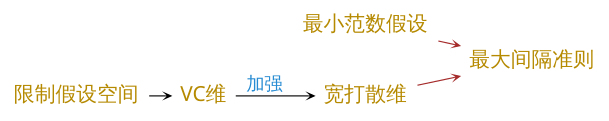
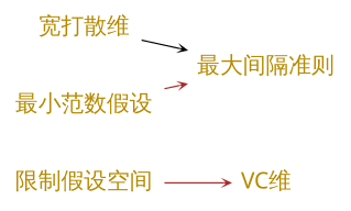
  digraph {
    nodesep=0.35
    rankdir=LR
    ranksep=0.25
    node [color=gray40 fontcolor="#b58900" fontname=LXGWWenKai fontsize=18 shape=plaintext]
    edge [arrowhead=vee arrowsize=0.5 color=black fontcolor="#268bd2" fontname=LXGWWenKai fontsize=16]
    "VC维" [color=teal]
    "限制假设空间"
    "宽打散维"
    "最大间隔准则" [color=blue]
    "最小范数假设"
-   "VC维" -> "宽打散维" [label="加强"]
-   "限制假设空间" -> "VC维"
-   "宽打散维" -> "最大间隔准则" [color=brown]
+   "限制假设空间" -> "VC维" [color=brown]
+   "宽打散维" -> "最大间隔准则"
    "最小范数假设" -> "最大间隔准则" [color=brown]
  }
